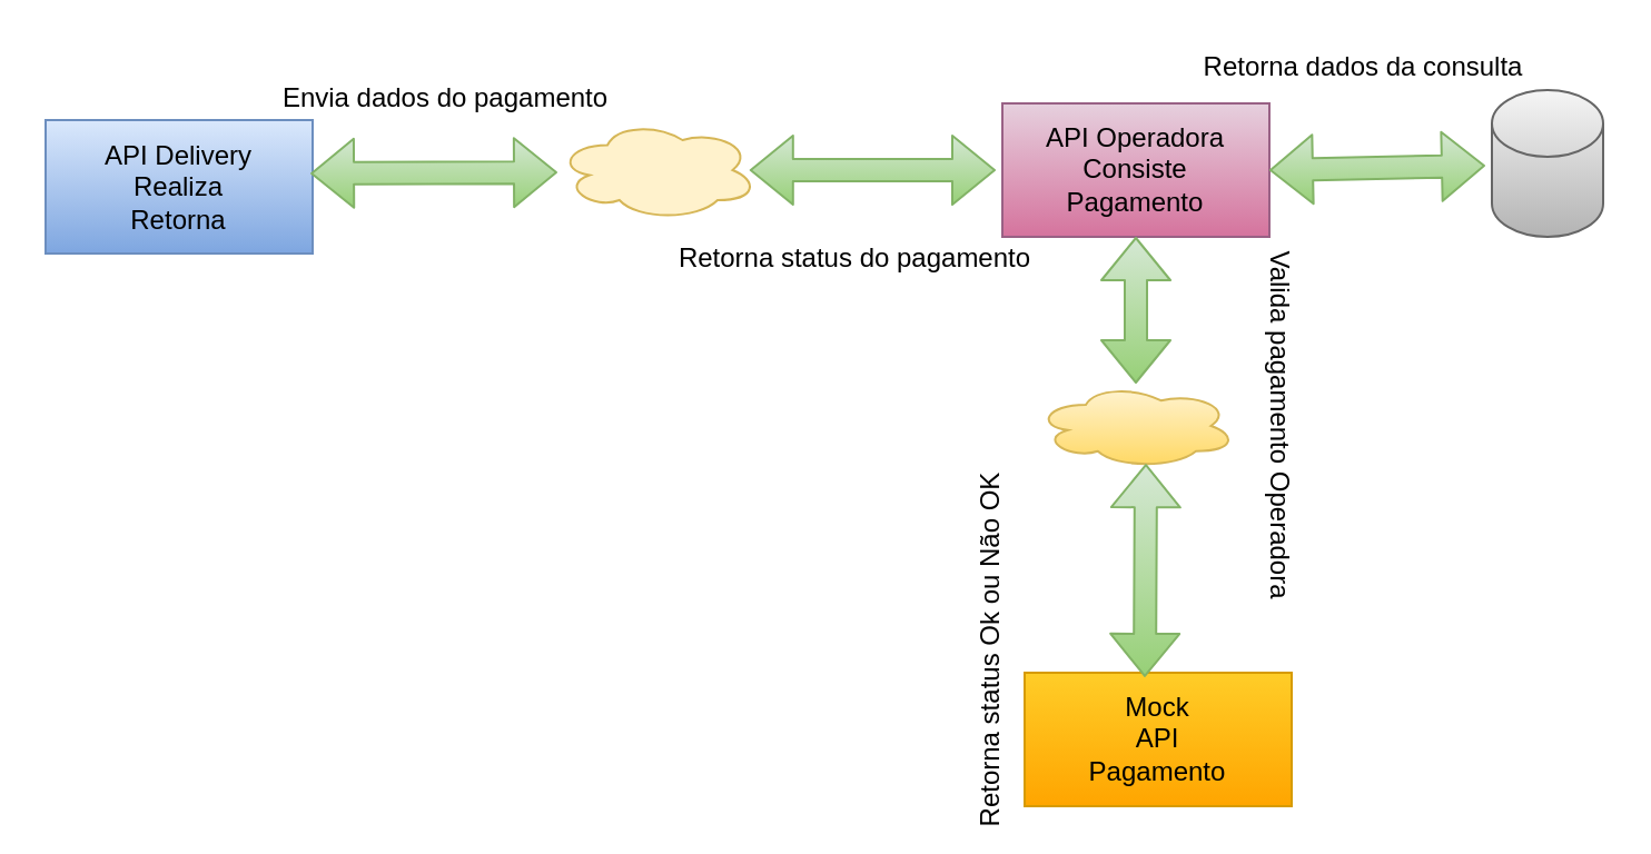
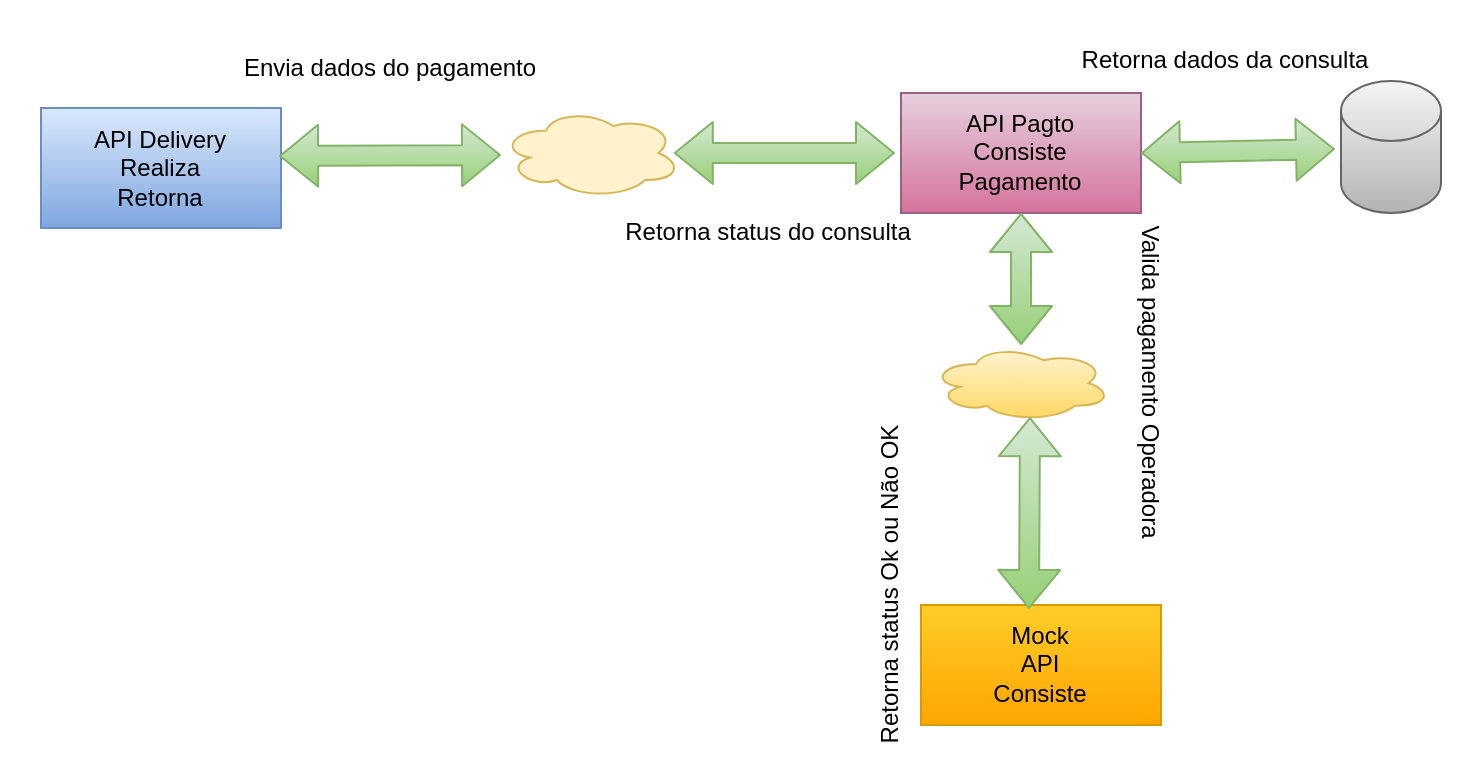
  <mxCell id="0" />
  <mxCell id="1" parent="0" />
  <mxCell id="2" value="API Delivery&lt;br&gt;Realiza&lt;br&gt;Retorna" style="rounded=0;whiteSpace=wrap;html=1;gradientColor=#7ea6e0;fillColor=#dae8fc;strokeColor=#6c8ebf;" vertex="1" parent="1"><mxGeometry x="20" y="53.5" width="120" height="60" as="geometry" /></mxCell>
  <mxCell id="3" value="" style="ellipse;shape=cloud;whiteSpace=wrap;html=1;fillColor=#fff2cc;strokeColor=#d6b656;" vertex="1" parent="1"><mxGeometry x="250" y="53.5" width="90" height="45" as="geometry" /></mxCell>
- <mxCell id="4" value="API Operadora&lt;br&gt;Consiste&lt;br&gt;Pagamento" style="rounded=0;whiteSpace=wrap;html=1;gradientColor=#d5739d;fillColor=#e6d0de;strokeColor=#996185;" vertex="1" parent="1"><mxGeometry x="450" y="46" width="120" height="60" as="geometry" /></mxCell>
+ <mxCell id="4" value="API Pagto&lt;br&gt;Consiste&lt;br&gt;Pagamento" style="rounded=0;whiteSpace=wrap;html=1;gradientColor=#d5739d;fillColor=#e6d0de;strokeColor=#996185;" vertex="1" parent="1"><mxGeometry x="450" y="46" width="120" height="60" as="geometry" /></mxCell>
  <mxCell id="5" value="" style="ellipse;shape=cloud;whiteSpace=wrap;html=1;gradientColor=#ffd966;fillColor=#fff2cc;strokeColor=#d6b656;" vertex="1" parent="1"><mxGeometry x="465" y="172" width="90" height="38" as="geometry" /></mxCell>
- <mxCell id="6" value="Mock&lt;br&gt;API&lt;br&gt;Pagamento" style="rounded=0;whiteSpace=wrap;html=1;gradientColor=#ffa500;fillColor=#ffcd28;strokeColor=#d79b00;" vertex="1" parent="1"><mxGeometry x="460" y="302" width="120" height="60" as="geometry" /></mxCell>
+ <mxCell id="6" value="Mock&lt;br&gt;API&lt;br&gt;Consiste" style="rounded=0;whiteSpace=wrap;html=1;gradientColor=#ffa500;fillColor=#ffcd28;strokeColor=#d79b00;" vertex="1" parent="1"><mxGeometry x="460" y="302" width="120" height="60" as="geometry" /></mxCell>
  <mxCell id="7" value="" style="shape=flexArrow;endArrow=classic;startArrow=classic;html=1;exitX=0.45;exitY=0.033;exitDx=0;exitDy=0;exitPerimeter=0;entryX=0.55;entryY=0.95;entryDx=0;entryDy=0;entryPerimeter=0;gradientColor=#97d077;fillColor=#d5e8d4;strokeColor=#82b366;" edge="1" parent="1" source="6" target="5"><mxGeometry width="50" height="50" relative="1" as="geometry"><mxPoint x="360" y="242" as="sourcePoint" /><mxPoint x="410" y="192" as="targetPoint" /></mxGeometry></mxCell>
  <mxCell id="8" value="" style="shape=flexArrow;endArrow=classic;startArrow=classic;html=1;exitX=0.96;exitY=0.5;exitDx=0;exitDy=0;exitPerimeter=0;gradientColor=#97d077;fillColor=#d5e8d4;strokeColor=#82b366;" edge="1" parent="1" source="3"><mxGeometry width="50" height="50" relative="1" as="geometry"><mxPoint x="384" y="82" as="sourcePoint" /><mxPoint x="447" y="76" as="targetPoint" /></mxGeometry></mxCell>
  <mxCell id="9" value="" style="shape=cylinder2;whiteSpace=wrap;html=1;boundedLbl=1;backgroundOutline=1;size=15;gradientColor=#b3b3b3;fillColor=#f5f5f5;strokeColor=#666666;" vertex="1" parent="1"><mxGeometry x="670" y="40" width="50" height="66" as="geometry" /></mxCell>
  <mxCell id="10" value="" style="shape=flexArrow;endArrow=classic;startArrow=classic;html=1;exitX=0.992;exitY=0.4;exitDx=0;exitDy=0;exitPerimeter=0;gradientColor=#97d077;fillColor=#d5e8d4;strokeColor=#82b366;" edge="1" parent="1" source="2"><mxGeometry width="50" height="50" relative="1" as="geometry"><mxPoint x="150" y="75.25" as="sourcePoint" /><mxPoint x="250" y="77" as="targetPoint" /></mxGeometry></mxCell>
  <mxCell id="11" value="" style="shape=flexArrow;endArrow=classic;startArrow=classic;html=1;gradientColor=#97d077;fillColor=#d5e8d4;strokeColor=#82b366;exitX=1;exitY=0.5;exitDx=0;exitDy=0;entryX=-0.06;entryY=0.515;entryDx=0;entryDy=0;entryPerimeter=0;" edge="1" parent="1" source="4" target="9"><mxGeometry width="50" height="50" relative="1" as="geometry"><mxPoint x="600" y="76" as="sourcePoint" /><mxPoint x="690" y="76" as="targetPoint" /></mxGeometry></mxCell>
  <mxCell id="12" value="" style="shape=flexArrow;endArrow=classic;startArrow=classic;html=1;exitX=0.5;exitY=1;exitDx=0;exitDy=0;gradientColor=#97d077;fillColor=#d5e8d4;strokeColor=#82b366;" edge="1" parent="1" source="4" target="5"><mxGeometry width="50" height="50" relative="1" as="geometry"><mxPoint x="540" y="132" as="sourcePoint" /><mxPoint x="650.6" y="132" as="targetPoint" /></mxGeometry></mxCell>
- <mxCell id="13" value="Envia dados do pagamento" style="text;html=1;strokeColor=none;fillColor=none;align=center;verticalAlign=middle;whiteSpace=wrap;rounded=0;" vertex="1" parent="1"><mxGeometry x="110" y="33.5" width="180" height="20" as="geometry" /></mxCell>
- <mxCell id="14" value="Retorna status do pagamento" style="text;html=1;strokeColor=none;fillColor=none;align=center;verticalAlign=middle;whiteSpace=wrap;rounded=0;" vertex="1" parent="1"><mxGeometry x="294" y="106" width="180" height="20" as="geometry" /></mxCell>
+ <mxCell id="13" value="Envia dados do pagamento" style="text;html=1;strokeColor=none;fillColor=none;align=center;verticalAlign=middle;whiteSpace=wrap;rounded=0;" vertex="1" parent="1"><mxGeometry x="105" y="23.5" width="180" height="20" as="geometry" /></mxCell>
+ <mxCell id="14" value="Retorna status do consulta" style="text;html=1;strokeColor=none;fillColor=none;align=center;verticalAlign=middle;whiteSpace=wrap;rounded=0;" vertex="1" parent="1"><mxGeometry x="294" y="106" width="180" height="20" as="geometry" /></mxCell>
  <mxCell id="15" value="Retorna dados da consulta" style="text;html=1;strokeColor=none;fillColor=none;align=center;verticalAlign=middle;whiteSpace=wrap;rounded=0;" vertex="1" parent="1"><mxGeometry x="520" y="20" width="185" height="20" as="geometry" /></mxCell>
  <mxCell id="16" value="Valida pagamento Operadora" style="text;html=1;strokeColor=none;fillColor=none;align=center;verticalAlign=middle;whiteSpace=wrap;rounded=0;rotation=90;" vertex="1" parent="1"><mxGeometry x="490" y="181" width="170" height="20" as="geometry" /></mxCell>
  <mxCell id="17" value="Retorna status Ok ou Não OK" style="text;html=1;strokeColor=none;fillColor=none;align=center;verticalAlign=middle;whiteSpace=wrap;rounded=0;rotation=-90;" vertex="1" parent="1"><mxGeometry x="355" y="282" width="180" height="20" as="geometry" /></mxCell>
